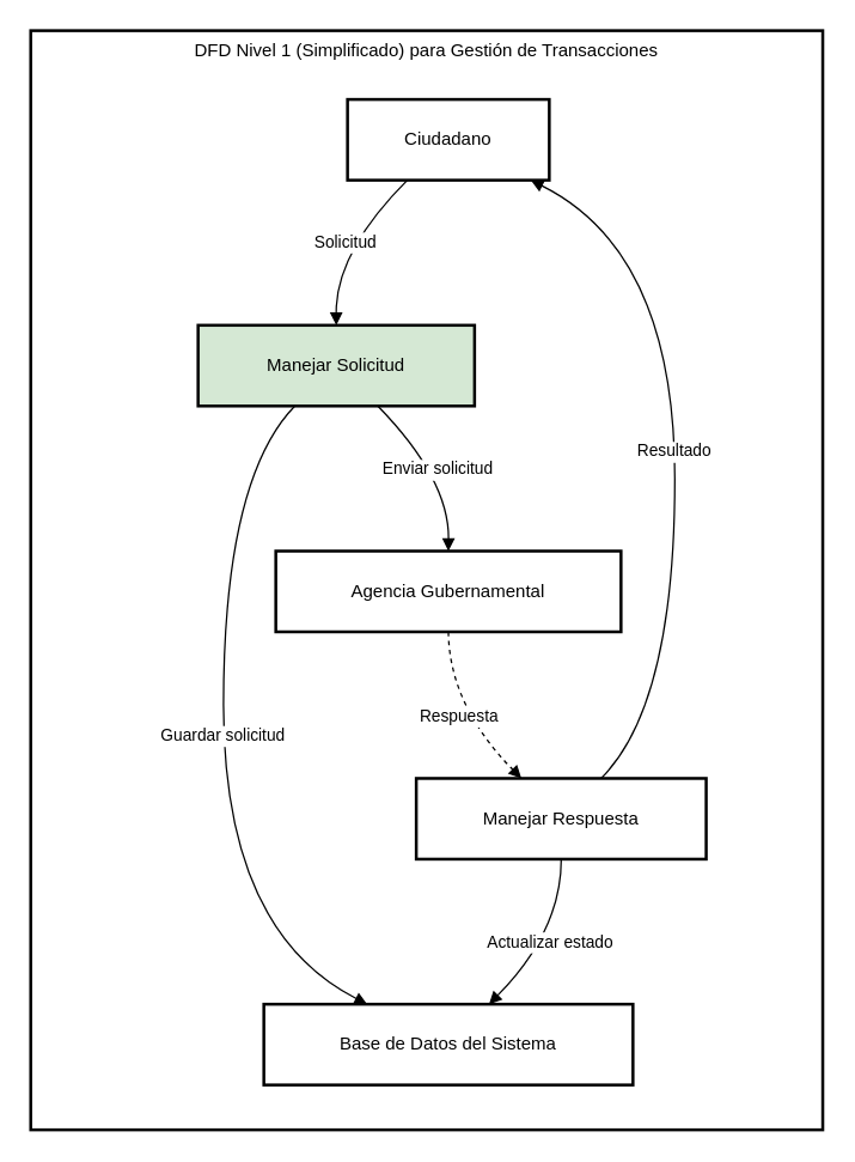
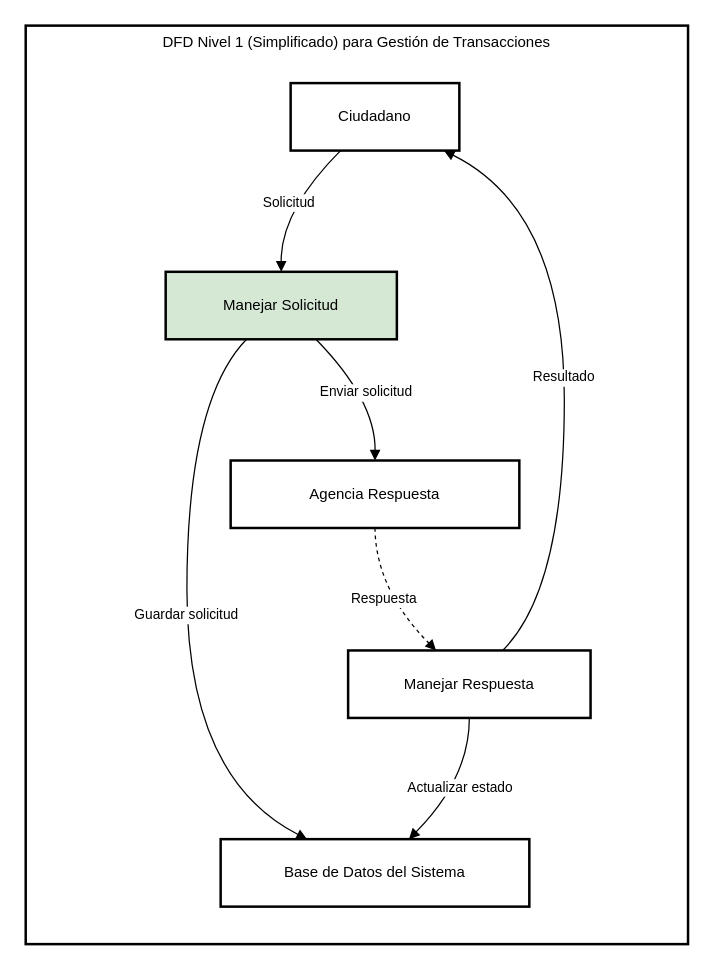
  <mxCell id="0" />
  <mxCell id="1" parent="0" />
  <mxCell id="2" value="DFD Nivel 1 (Simplificado) para Gestión de Transacciones" style="whiteSpace=wrap;strokeWidth=2;verticalAlign=top;" vertex="1" parent="1"><mxGeometry x="20" y="20" width="530" height="735" as="geometry" /></mxCell>
  <mxCell id="3" value="Ciudadano" style="whiteSpace=wrap;strokeWidth=2;" vertex="1" parent="2"><mxGeometry x="212" y="46" width="135" height="54" as="geometry" /></mxCell>
  <mxCell id="4" value="Manejar Solicitud" style="whiteSpace=wrap;strokeWidth=2;fillColor=#d5e8d4;" vertex="1" parent="2"><mxGeometry x="112" y="197" width="185" height="54" as="geometry" /></mxCell>
  <mxCell id="5" value="Base de Datos del Sistema" style="whiteSpace=wrap;strokeWidth=2;" vertex="1" parent="2"><mxGeometry x="156" y="651" width="247" height="54" as="geometry" /></mxCell>
- <mxCell id="6" value="Agencia Gubernamental" style="whiteSpace=wrap;strokeWidth=2;" vertex="1" parent="2"><mxGeometry x="164" y="348" width="231" height="54" as="geometry" /></mxCell>
+ <mxCell id="6" value="Agencia Respuesta" style="whiteSpace=wrap;strokeWidth=2;" vertex="1" parent="2"><mxGeometry x="164" y="348" width="231" height="54" as="geometry" /></mxCell>
  <mxCell id="7" value="Manejar Respuesta" style="whiteSpace=wrap;strokeWidth=2;" vertex="1" parent="2"><mxGeometry x="258" y="500" width="194" height="54" as="geometry" /></mxCell>
  <mxCell id="8" value="Solicitud" style="curved=1;startArrow=none;endArrow=block;exitX=0.3;exitY=0.99;entryX=0.5;entryY=0;" edge="1" parent="2" source="3" target="4"><mxGeometry relative="1" as="geometry"><Array as="points"><mxPoint x="204" y="148" /></Array></mxGeometry></mxCell>
  <mxCell id="9" value="Guardar solicitud" style="curved=1;startArrow=none;endArrow=block;exitX=0.35;exitY=1;entryX=0.28;entryY=0;" edge="1" parent="2" source="4" target="5"><mxGeometry relative="1" as="geometry"><Array as="points"><mxPoint x="129" y="300" /><mxPoint x="129" y="602" /></Array></mxGeometry></mxCell>
  <mxCell id="10" value="Enviar solicitud" style="curved=1;startArrow=none;endArrow=block;exitX=0.65;exitY=1;entryX=0.5;entryY=0.01;" edge="1" parent="2" source="4" target="6"><mxGeometry relative="1" as="geometry"><Array as="points"><mxPoint x="280" y="300" /></Array></mxGeometry></mxCell>
  <mxCell id="11" value="Respuesta" style="curved=1;startArrow=none;endArrow=block;exitX=0.5;exitY=1.01;entryX=0.36;entryY=-0.01;dashed=1;" edge="1" parent="2" source="6" target="7"><mxGeometry relative="1" as="geometry"><Array as="points"><mxPoint x="280" y="451" /></Array></mxGeometry></mxCell>
  <mxCell id="12" value="Actualizar estado" style="curved=1;startArrow=none;endArrow=block;exitX=0.5;exitY=0.99;entryX=0.61;entryY=0;" edge="1" parent="2" source="7" target="5"><mxGeometry relative="1" as="geometry"><Array as="points"><mxPoint x="355" y="602" /></Array></mxGeometry></mxCell>
  <mxCell id="13" value="Resultado" style="curved=1;startArrow=none;endArrow=block;exitX=0.64;exitY=-0.01;entryX=0.9;entryY=0.99;" edge="1" parent="2" source="7" target="3"><mxGeometry relative="1" as="geometry"><Array as="points"><mxPoint x="431" y="451" /><mxPoint x="431" y="148" /></Array></mxGeometry></mxCell>
